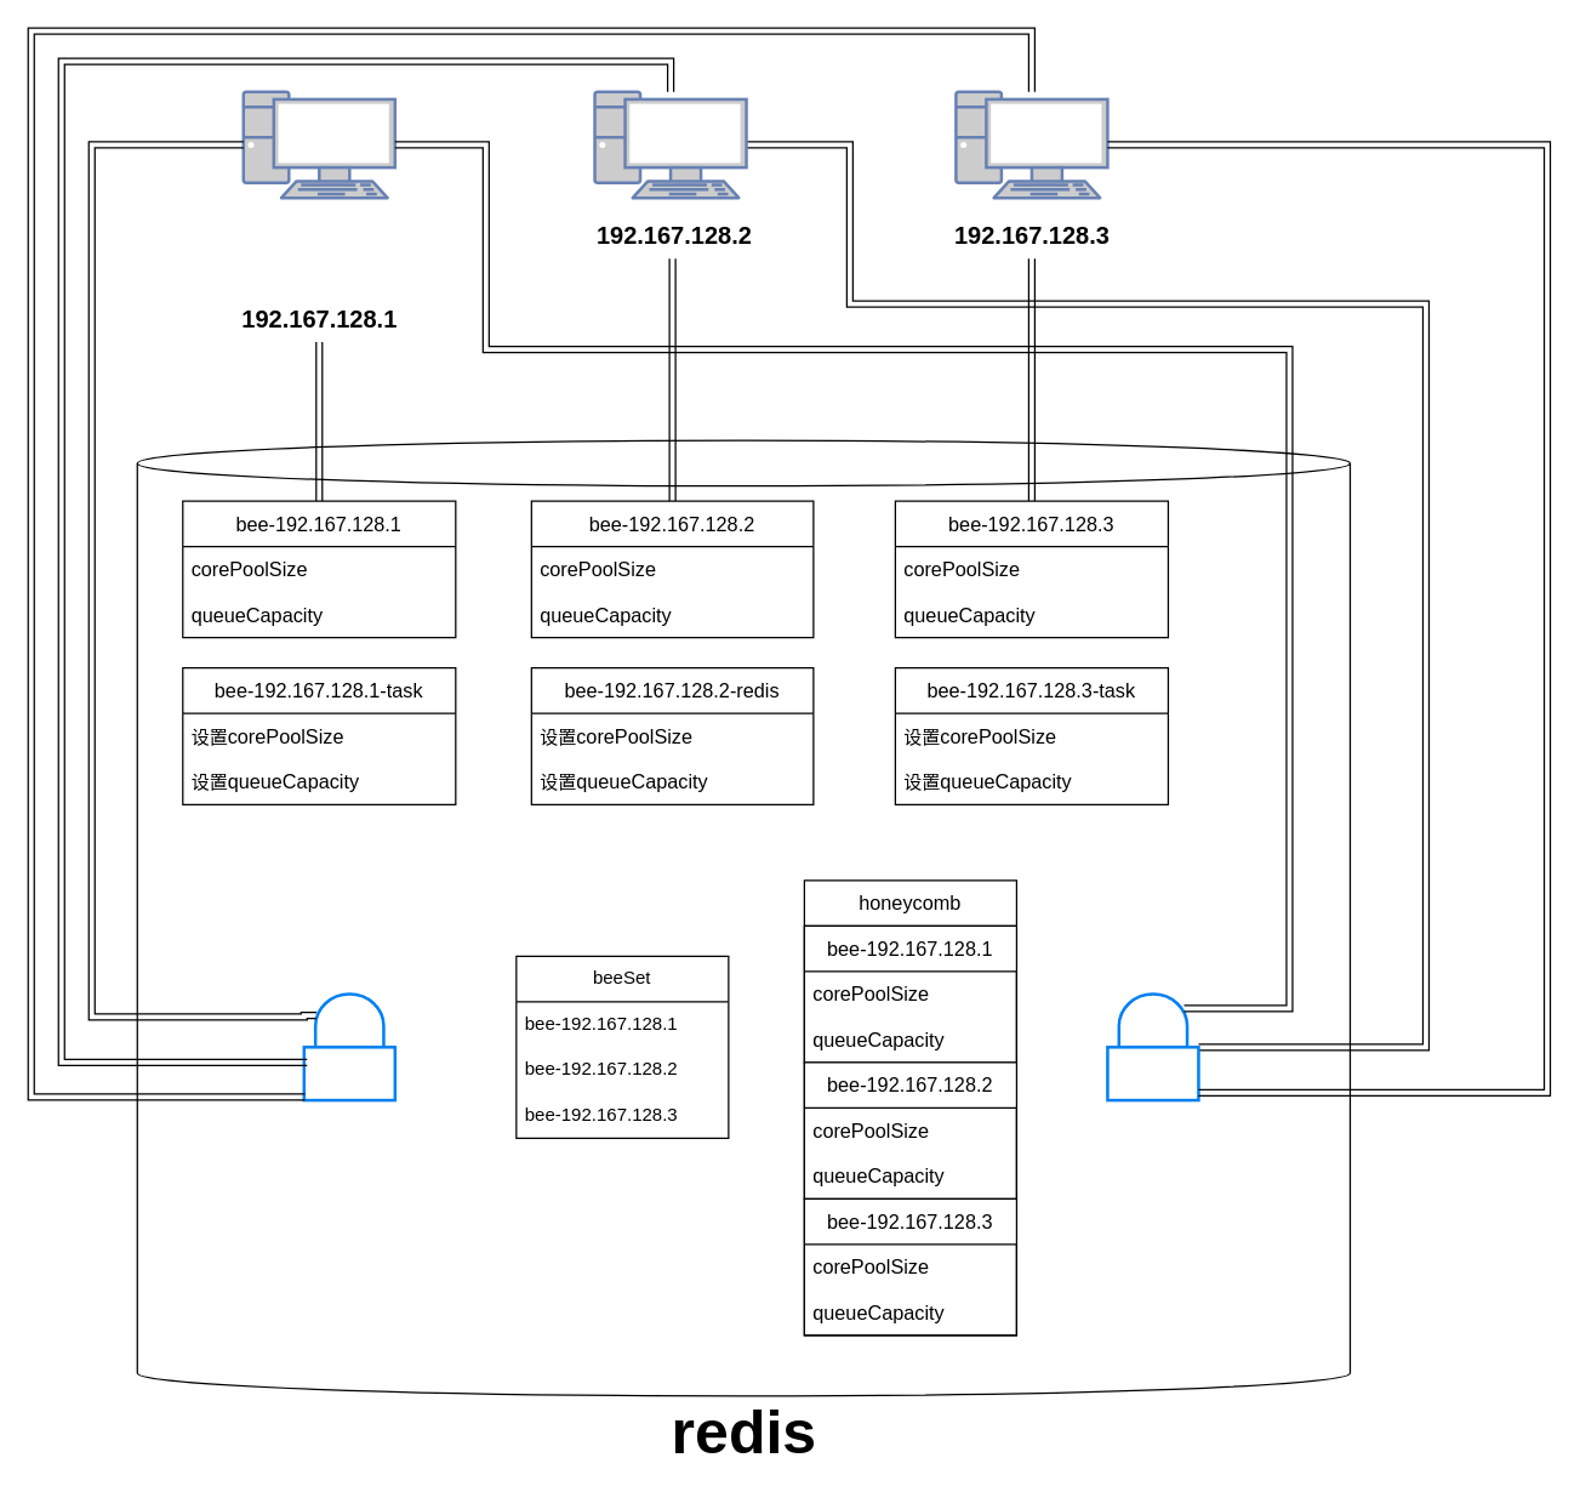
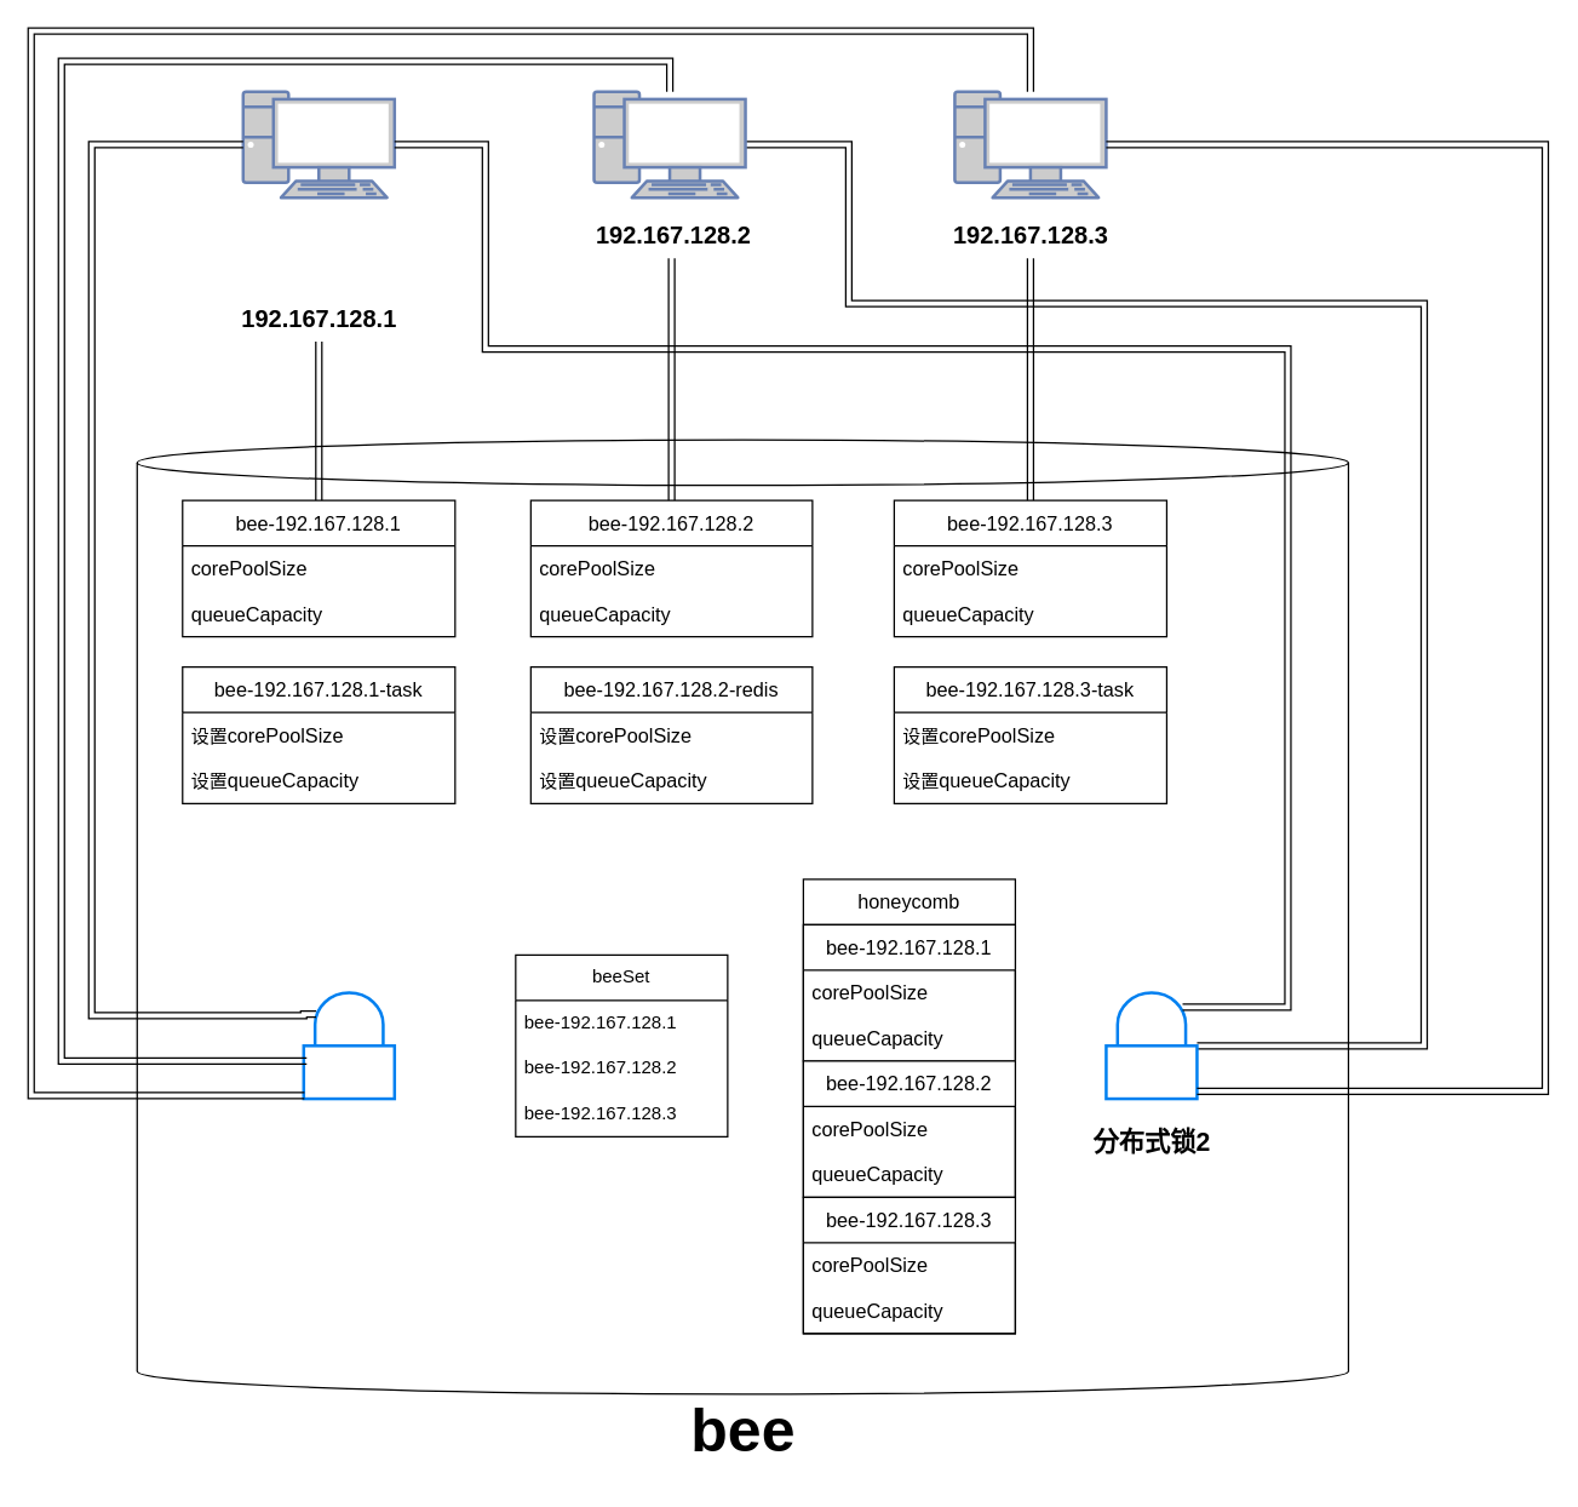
  <mxCell id="0" />
  <mxCell id="1" parent="0" />
  <mxCell id="2" value="" style="shape=cylinder3;whiteSpace=wrap;html=1;boundedLbl=1;backgroundOutline=1;size=15;" vertex="1" parent="1"><mxGeometry x="90" y="290" width="800" height="630" as="geometry" /></mxCell>
  <mxCell id="3" value="" style="fontColor=#0066CC;verticalAlign=top;verticalLabelPosition=bottom;labelPosition=center;align=center;html=1;outlineConnect=0;fillColor=#CCCCCC;strokeColor=#6881B3;gradientColor=none;gradientDirection=north;strokeWidth=2;shape=mxgraph.networks.pc;" vertex="1" parent="1"><mxGeometry x="160" y="60" width="100" height="70" as="geometry" /></mxCell>
  <mxCell id="4" style="edgeStyle=orthogonalEdgeStyle;rounded=0;orthogonalLoop=1;jettySize=auto;html=1;shape=link;" edge="1" parent="1" source="5" target="46"><mxGeometry relative="1" as="geometry"><Array as="points"><mxPoint x="560" y="95" /><mxPoint x="560" y="200" /><mxPoint x="940" y="200" /><mxPoint x="940" y="690" /></Array></mxGeometry></mxCell>
  <mxCell id="5" value="" style="fontColor=#0066CC;verticalAlign=top;verticalLabelPosition=bottom;labelPosition=center;align=center;html=1;outlineConnect=0;fillColor=#CCCCCC;strokeColor=#6881B3;gradientColor=none;gradientDirection=north;strokeWidth=2;shape=mxgraph.networks.pc;" vertex="1" parent="1"><mxGeometry x="391.75" y="60" width="100" height="70" as="geometry" /></mxCell>
  <mxCell id="6" value="" style="fontColor=#0066CC;verticalAlign=top;verticalLabelPosition=bottom;labelPosition=center;align=center;html=1;outlineConnect=0;fillColor=#CCCCCC;strokeColor=#6881B3;gradientColor=none;gradientDirection=north;strokeWidth=2;shape=mxgraph.networks.pc;" vertex="1" parent="1"><mxGeometry x="630" y="60" width="100" height="70" as="geometry" /></mxCell>
  <mxCell id="7" style="edgeStyle=orthogonalEdgeStyle;rounded=0;orthogonalLoop=1;jettySize=auto;html=1;shape=link;" edge="1" parent="1" source="8" target="27"><mxGeometry relative="1" as="geometry" /></mxCell>
  <mxCell id="8" value="&lt;font style=&quot;font-size: 16px;&quot;&gt;&lt;b&gt;192.167.128.1&lt;/b&gt;&lt;/font&gt;" style="text;html=1;align=center;verticalAlign=middle;resizable=0;points=[];autosize=1;strokeColor=none;fillColor=none;" vertex="1" parent="1"><mxGeometry x="145" y="195" width="130" height="30" as="geometry" /></mxCell>
  <mxCell id="9" style="edgeStyle=orthogonalEdgeStyle;rounded=0;orthogonalLoop=1;jettySize=auto;html=1;entryX=0.5;entryY=0;entryDx=0;entryDy=0;shape=link;" edge="1" parent="1" source="10" target="33"><mxGeometry relative="1" as="geometry" /></mxCell>
  <mxCell id="10" value="&lt;font style=&quot;font-size: 16px;&quot;&gt;&lt;b&gt;192.167.128.3&lt;/b&gt;&lt;/font&gt;" style="text;html=1;align=center;verticalAlign=middle;resizable=0;points=[];autosize=1;strokeColor=none;fillColor=none;" vertex="1" parent="1"><mxGeometry x="615" y="140" width="130" height="30" as="geometry" /></mxCell>
  <mxCell id="11" style="edgeStyle=orthogonalEdgeStyle;rounded=0;orthogonalLoop=1;jettySize=auto;html=1;entryX=0.5;entryY=0;entryDx=0;entryDy=0;shape=link;" edge="1" parent="1" source="12" target="30"><mxGeometry relative="1" as="geometry"><Array as="points"><mxPoint x="443" y="250" /><mxPoint x="443" y="250" /></Array></mxGeometry></mxCell>
  <mxCell id="12" value="&lt;font style=&quot;font-size: 16px;&quot;&gt;&lt;b&gt;192.167.128.2&lt;/b&gt;&lt;/font&gt;" style="text;html=1;align=center;verticalAlign=middle;resizable=0;points=[];autosize=1;strokeColor=none;fillColor=none;" vertex="1" parent="1"><mxGeometry x="379.25" y="140" width="130" height="30" as="geometry" /></mxCell>
  <mxCell id="13" value="beeSet" style="swimlane;fontStyle=0;childLayout=stackLayout;horizontal=1;startSize=30;horizontalStack=0;resizeParent=1;resizeParentMax=0;resizeLast=0;collapsible=1;marginBottom=0;whiteSpace=wrap;html=1;" vertex="1" parent="1"><mxGeometry x="340" y="630" width="140" height="120" as="geometry" /></mxCell>
  <mxCell id="14" value="bee-&lt;span style=&quot;text-align: center; text-wrap: nowrap;&quot;&gt;192.167.128.1&lt;/span&gt;" style="text;strokeColor=none;fillColor=none;align=left;verticalAlign=middle;spacingLeft=4;spacingRight=4;overflow=hidden;points=[[0,0.5],[1,0.5]];portConstraint=eastwest;rotatable=0;whiteSpace=wrap;html=1;" vertex="1" parent="13"><mxGeometry y="30" width="140" height="30" as="geometry" /></mxCell>
  <mxCell id="15" value="bee-&lt;span style=&quot;text-wrap: nowrap; text-align: center;&quot;&gt;192.167.128.2&lt;/span&gt;" style="text;strokeColor=none;fillColor=none;align=left;verticalAlign=middle;spacingLeft=4;spacingRight=4;overflow=hidden;points=[[0,0.5],[1,0.5]];portConstraint=eastwest;rotatable=0;whiteSpace=wrap;html=1;" vertex="1" parent="13"><mxGeometry y="60" width="140" height="30" as="geometry" /></mxCell>
  <mxCell id="16" value="bee-&lt;span style=&quot;text-wrap: nowrap; text-align: center;&quot;&gt;192.167.128.3&lt;/span&gt;" style="text;strokeColor=none;fillColor=none;align=left;verticalAlign=middle;spacingLeft=4;spacingRight=4;overflow=hidden;points=[[0,0.5],[1,0.5]];portConstraint=eastwest;rotatable=0;whiteSpace=wrap;html=1;" vertex="1" parent="13"><mxGeometry y="90" width="140" height="30" as="geometry" /></mxCell>
  <mxCell id="17" value="honeycomb" style="swimlane;fontStyle=0;childLayout=stackLayout;horizontal=1;startSize=30;horizontalStack=0;resizeParent=1;resizeParentMax=0;resizeLast=0;collapsible=1;marginBottom=0;whiteSpace=wrap;fontSize=13;textShadow=0;" vertex="1" parent="1"><mxGeometry x="530" y="580" width="140" height="300" as="geometry" /></mxCell>
  <mxCell id="18" value="bee-192.167.128.1" style="swimlane;fontStyle=0;childLayout=stackLayout;horizontal=1;startSize=30;horizontalStack=0;resizeParent=1;resizeParentMax=0;resizeLast=0;collapsible=1;marginBottom=0;whiteSpace=wrap;fontSize=13;textShadow=0;" vertex="1" parent="17"><mxGeometry y="30" width="140" height="90" as="geometry" /></mxCell>
  <mxCell id="19" value="corePoolSize" style="text;strokeColor=none;fillColor=none;align=left;verticalAlign=middle;spacingLeft=4;spacingRight=4;overflow=hidden;points=[[0,0.5],[1,0.5]];portConstraint=eastwest;rotatable=0;whiteSpace=wrap;fontSize=13;fontStyle=0;textShadow=0;" vertex="1" parent="18"><mxGeometry y="30" width="140" height="30" as="geometry" /></mxCell>
  <mxCell id="20" value="queueCapacity" style="text;strokeColor=none;fillColor=none;align=left;verticalAlign=middle;spacingLeft=4;spacingRight=4;overflow=hidden;points=[[0,0.5],[1,0.5]];portConstraint=eastwest;rotatable=0;whiteSpace=wrap;fontSize=13;fontStyle=0;textShadow=0;" vertex="1" parent="18"><mxGeometry y="60" width="140" height="30" as="geometry" /></mxCell>
  <mxCell id="21" value="bee-192.167.128.2" style="swimlane;fontStyle=0;childLayout=stackLayout;horizontal=1;startSize=30;horizontalStack=0;resizeParent=1;resizeParentMax=0;resizeLast=0;collapsible=1;marginBottom=0;whiteSpace=wrap;fontSize=13;textShadow=0;" vertex="1" parent="17"><mxGeometry y="120" width="140" height="90" as="geometry" /></mxCell>
  <mxCell id="22" value="corePoolSize" style="text;strokeColor=none;fillColor=none;align=left;verticalAlign=middle;spacingLeft=4;spacingRight=4;overflow=hidden;points=[[0,0.5],[1,0.5]];portConstraint=eastwest;rotatable=0;whiteSpace=wrap;fontSize=13;fontStyle=0;textShadow=0;" vertex="1" parent="21"><mxGeometry y="30" width="140" height="30" as="geometry" /></mxCell>
  <mxCell id="23" value="queueCapacity" style="text;strokeColor=none;fillColor=none;align=left;verticalAlign=middle;spacingLeft=4;spacingRight=4;overflow=hidden;points=[[0,0.5],[1,0.5]];portConstraint=eastwest;rotatable=0;whiteSpace=wrap;fontSize=13;fontStyle=0;textShadow=0;" vertex="1" parent="21"><mxGeometry y="60" width="140" height="30" as="geometry" /></mxCell>
  <mxCell id="24" value="bee-192.167.128.3" style="swimlane;fontStyle=0;childLayout=stackLayout;horizontal=1;startSize=30;horizontalStack=0;resizeParent=1;resizeParentMax=0;resizeLast=0;collapsible=1;marginBottom=0;whiteSpace=wrap;fontSize=13;textShadow=0;" vertex="1" parent="17"><mxGeometry y="210" width="140" height="90" as="geometry" /></mxCell>
  <mxCell id="25" value="corePoolSize" style="text;strokeColor=none;fillColor=none;align=left;verticalAlign=middle;spacingLeft=4;spacingRight=4;overflow=hidden;points=[[0,0.5],[1,0.5]];portConstraint=eastwest;rotatable=0;whiteSpace=wrap;fontSize=13;fontStyle=0;textShadow=0;" vertex="1" parent="24"><mxGeometry y="30" width="140" height="30" as="geometry" /></mxCell>
  <mxCell id="26" value="queueCapacity" style="text;strokeColor=none;fillColor=none;align=left;verticalAlign=middle;spacingLeft=4;spacingRight=4;overflow=hidden;points=[[0,0.5],[1,0.5]];portConstraint=eastwest;rotatable=0;whiteSpace=wrap;fontSize=13;fontStyle=0;textShadow=0;" vertex="1" parent="24"><mxGeometry y="60" width="140" height="30" as="geometry" /></mxCell>
  <mxCell id="27" value="bee-192.167.128.1" style="swimlane;fontStyle=0;childLayout=stackLayout;horizontal=1;startSize=30;horizontalStack=0;resizeParent=1;resizeParentMax=0;resizeLast=0;collapsible=1;marginBottom=0;whiteSpace=wrap;fontSize=13;textShadow=0;" vertex="1" parent="1"><mxGeometry x="120" y="330" width="180" height="90" as="geometry" /></mxCell>
  <mxCell id="28" value="corePoolSize" style="text;strokeColor=none;fillColor=none;align=left;verticalAlign=middle;spacingLeft=4;spacingRight=4;overflow=hidden;points=[[0,0.5],[1,0.5]];portConstraint=eastwest;rotatable=0;whiteSpace=wrap;fontSize=13;fontStyle=0;textShadow=0;" vertex="1" parent="27"><mxGeometry y="30" width="180" height="30" as="geometry" /></mxCell>
  <mxCell id="29" value="queueCapacity" style="text;strokeColor=none;fillColor=none;align=left;verticalAlign=middle;spacingLeft=4;spacingRight=4;overflow=hidden;points=[[0,0.5],[1,0.5]];portConstraint=eastwest;rotatable=0;whiteSpace=wrap;fontSize=13;fontStyle=0;textShadow=0;" vertex="1" parent="27"><mxGeometry y="60" width="180" height="30" as="geometry" /></mxCell>
  <mxCell id="30" value="bee-192.167.128.2" style="swimlane;fontStyle=0;childLayout=stackLayout;horizontal=1;startSize=30;horizontalStack=0;resizeParent=1;resizeParentMax=0;resizeLast=0;collapsible=1;marginBottom=0;whiteSpace=wrap;fontSize=13;textShadow=0;" vertex="1" parent="1"><mxGeometry x="350" y="330" width="186" height="90" as="geometry" /></mxCell>
  <mxCell id="31" value="corePoolSize" style="text;strokeColor=none;fillColor=none;align=left;verticalAlign=middle;spacingLeft=4;spacingRight=4;overflow=hidden;points=[[0,0.5],[1,0.5]];portConstraint=eastwest;rotatable=0;whiteSpace=wrap;fontSize=13;fontStyle=0;textShadow=0;" vertex="1" parent="30"><mxGeometry y="30" width="186" height="30" as="geometry" /></mxCell>
  <mxCell id="32" value="queueCapacity" style="text;strokeColor=none;fillColor=none;align=left;verticalAlign=middle;spacingLeft=4;spacingRight=4;overflow=hidden;points=[[0,0.5],[1,0.5]];portConstraint=eastwest;rotatable=0;whiteSpace=wrap;fontSize=13;fontStyle=0;textShadow=0;" vertex="1" parent="30"><mxGeometry y="60" width="186" height="30" as="geometry" /></mxCell>
  <mxCell id="33" value="bee-192.167.128.3" style="swimlane;fontStyle=0;childLayout=stackLayout;horizontal=1;startSize=30;horizontalStack=0;resizeParent=1;resizeParentMax=0;resizeLast=0;collapsible=1;marginBottom=0;whiteSpace=wrap;fontSize=13;textShadow=0;" vertex="1" parent="1"><mxGeometry x="590" y="330" width="180" height="90" as="geometry" /></mxCell>
  <mxCell id="34" value="corePoolSize" style="text;strokeColor=none;fillColor=none;align=left;verticalAlign=middle;spacingLeft=4;spacingRight=4;overflow=hidden;points=[[0,0.5],[1,0.5]];portConstraint=eastwest;rotatable=0;whiteSpace=wrap;fontSize=13;fontStyle=0;textShadow=0;" vertex="1" parent="33"><mxGeometry y="30" width="180" height="30" as="geometry" /></mxCell>
  <mxCell id="35" value="queueCapacity" style="text;strokeColor=none;fillColor=none;align=left;verticalAlign=middle;spacingLeft=4;spacingRight=4;overflow=hidden;points=[[0,0.5],[1,0.5]];portConstraint=eastwest;rotatable=0;whiteSpace=wrap;fontSize=13;fontStyle=0;textShadow=0;" vertex="1" parent="33"><mxGeometry y="60" width="180" height="30" as="geometry" /></mxCell>
  <mxCell id="36" value="&lt;span style=&quot;font-size: 13px;&quot;&gt;bee-192.167.128.3-task&lt;/span&gt;" style="swimlane;fontStyle=0;childLayout=stackLayout;horizontal=1;startSize=30;horizontalStack=0;resizeParent=1;resizeParentMax=0;resizeLast=0;collapsible=1;marginBottom=0;whiteSpace=wrap;html=1;" vertex="1" parent="1"><mxGeometry x="590" y="440" width="180" height="90" as="geometry" /></mxCell>
  <mxCell id="37" value="设置&lt;span style=&quot;font-size: 13px;&quot;&gt;corePoolSize&lt;/span&gt;" style="text;strokeColor=none;fillColor=none;align=left;verticalAlign=middle;spacingLeft=4;spacingRight=4;overflow=hidden;points=[[0,0.5],[1,0.5]];portConstraint=eastwest;rotatable=0;whiteSpace=wrap;html=1;" vertex="1" parent="36"><mxGeometry y="30" width="180" height="30" as="geometry" /></mxCell>
  <mxCell id="38" value="设置&lt;span style=&quot;font-size: 13px;&quot;&gt;queueCapacity&lt;/span&gt;" style="text;strokeColor=none;fillColor=none;align=left;verticalAlign=middle;spacingLeft=4;spacingRight=4;overflow=hidden;points=[[0,0.5],[1,0.5]];portConstraint=eastwest;rotatable=0;whiteSpace=wrap;html=1;" vertex="1" parent="36"><mxGeometry y="60" width="180" height="30" as="geometry" /></mxCell>
  <mxCell id="39" value="&lt;span style=&quot;font-size: 13px;&quot;&gt;bee-192.167.128.1-task&lt;/span&gt;" style="swimlane;fontStyle=0;childLayout=stackLayout;horizontal=1;startSize=30;horizontalStack=0;resizeParent=1;resizeParentMax=0;resizeLast=0;collapsible=1;marginBottom=0;whiteSpace=wrap;html=1;" vertex="1" parent="1"><mxGeometry x="120" y="440" width="180" height="90" as="geometry" /></mxCell>
  <mxCell id="40" value="设置&lt;span style=&quot;font-size: 13px;&quot;&gt;corePoolSize&lt;/span&gt;" style="text;strokeColor=none;fillColor=none;align=left;verticalAlign=middle;spacingLeft=4;spacingRight=4;overflow=hidden;points=[[0,0.5],[1,0.5]];portConstraint=eastwest;rotatable=0;whiteSpace=wrap;html=1;" vertex="1" parent="39"><mxGeometry y="30" width="180" height="30" as="geometry" /></mxCell>
  <mxCell id="41" value="设置&lt;span style=&quot;font-size: 13px;&quot;&gt;queueCapacity&lt;/span&gt;" style="text;strokeColor=none;fillColor=none;align=left;verticalAlign=middle;spacingLeft=4;spacingRight=4;overflow=hidden;points=[[0,0.5],[1,0.5]];portConstraint=eastwest;rotatable=0;whiteSpace=wrap;html=1;" vertex="1" parent="39"><mxGeometry y="60" width="180" height="30" as="geometry" /></mxCell>
  <mxCell id="42" value="&lt;span style=&quot;font-size: 13px;&quot;&gt;bee-192.167.128.2-redis&lt;/span&gt;" style="swimlane;fontStyle=0;childLayout=stackLayout;horizontal=1;startSize=30;horizontalStack=0;resizeParent=1;resizeParentMax=0;resizeLast=0;collapsible=1;marginBottom=0;whiteSpace=wrap;html=1;" vertex="1" parent="1"><mxGeometry x="350" y="440" width="186" height="90" as="geometry" /></mxCell>
  <mxCell id="43" value="设置&lt;span style=&quot;font-size: 13px;&quot;&gt;corePoolSize&lt;/span&gt;" style="text;strokeColor=none;fillColor=none;align=left;verticalAlign=middle;spacingLeft=4;spacingRight=4;overflow=hidden;points=[[0,0.5],[1,0.5]];portConstraint=eastwest;rotatable=0;whiteSpace=wrap;html=1;" vertex="1" parent="42"><mxGeometry y="30" width="186" height="30" as="geometry" /></mxCell>
  <mxCell id="44" value="设置&lt;span style=&quot;font-size: 13px;&quot;&gt;queueCapacity&lt;/span&gt;" style="text;strokeColor=none;fillColor=none;align=left;verticalAlign=middle;spacingLeft=4;spacingRight=4;overflow=hidden;points=[[0,0.5],[1,0.5]];portConstraint=eastwest;rotatable=0;whiteSpace=wrap;html=1;" vertex="1" parent="42"><mxGeometry y="60" width="186" height="30" as="geometry" /></mxCell>
- <mxCell id="45" value="&lt;font style=&quot;font-size: 40px;&quot;&gt;&lt;b&gt;redis&lt;/b&gt;&lt;/font&gt;" style="text;html=1;align=center;verticalAlign=middle;resizable=0;points=[];autosize=1;strokeColor=none;fillColor=none;" vertex="1" parent="1"><mxGeometry x="430" y="913" width="120" height="60" as="geometry" /></mxCell>
+ <mxCell id="45" value="&lt;font style=&quot;font-size: 40px;&quot;&gt;&lt;b&gt;bee&lt;/b&gt;&lt;/font&gt;" style="text;html=1;align=center;verticalAlign=middle;resizable=0;points=[];autosize=1;strokeColor=none;fillColor=none;" vertex="1" parent="1"><mxGeometry x="430" y="913" width="120" height="60" as="geometry" /></mxCell>
  <mxCell id="46" value="" style="html=1;verticalLabelPosition=bottom;align=center;labelBackgroundColor=#ffffff;verticalAlign=top;strokeWidth=2;strokeColor=#0080F0;shadow=0;dashed=0;shape=mxgraph.ios7.icons.locked;" vertex="1" parent="1"><mxGeometry x="730" y="655" width="60" height="70" as="geometry" /></mxCell>
  <mxCell id="47" value="" style="html=1;verticalLabelPosition=bottom;align=center;labelBackgroundColor=#ffffff;verticalAlign=top;strokeWidth=2;strokeColor=#0080F0;shadow=0;dashed=0;shape=mxgraph.ios7.icons.locked;" vertex="1" parent="1"><mxGeometry x="200" y="655" width="60" height="70" as="geometry" /></mxCell>
  <mxCell id="48" style="edgeStyle=orthogonalEdgeStyle;rounded=0;orthogonalLoop=1;jettySize=auto;html=1;entryX=0.136;entryY=0.2;entryDx=0;entryDy=0;entryPerimeter=0;shape=link;" edge="1" parent="1" source="3" target="47"><mxGeometry relative="1" as="geometry"><Array as="points"><mxPoint x="60" y="95" /><mxPoint x="60" y="670" /><mxPoint x="200" y="670" /></Array></mxGeometry></mxCell>
  <mxCell id="49" style="edgeStyle=orthogonalEdgeStyle;rounded=0;orthogonalLoop=1;jettySize=auto;html=1;shape=link;" edge="1" parent="1" source="5"><mxGeometry relative="1" as="geometry"><mxPoint x="202" y="700" as="targetPoint" /><Array as="points"><mxPoint x="442" y="40" /><mxPoint x="40" y="40" /><mxPoint x="40" y="700" /><mxPoint x="202" y="700" /></Array></mxGeometry></mxCell>
  <mxCell id="50" style="edgeStyle=orthogonalEdgeStyle;rounded=0;orthogonalLoop=1;jettySize=auto;html=1;entryX=0.008;entryY=0.969;entryDx=0;entryDy=0;entryPerimeter=0;shape=link;" edge="1" parent="1" source="6" target="47"><mxGeometry relative="1" as="geometry"><Array as="points"><mxPoint x="680" y="20" /><mxPoint x="20" y="20" /><mxPoint x="20" y="723" /></Array></mxGeometry></mxCell>
  <mxCell id="51" style="edgeStyle=orthogonalEdgeStyle;rounded=0;orthogonalLoop=1;jettySize=auto;html=1;shape=link;" edge="1" parent="1" source="6" target="46"><mxGeometry relative="1" as="geometry"><Array as="points"><mxPoint x="1020" y="95" /><mxPoint x="1020" y="720" /></Array></mxGeometry></mxCell>
  <mxCell id="52" style="edgeStyle=orthogonalEdgeStyle;rounded=0;orthogonalLoop=1;jettySize=auto;html=1;entryX=0.841;entryY=0.134;entryDx=0;entryDy=0;entryPerimeter=0;shape=link;" edge="1" parent="1" source="3" target="46"><mxGeometry relative="1" as="geometry"><Array as="points"><mxPoint x="320" y="95" /><mxPoint x="320" y="230" /><mxPoint x="850" y="230" /><mxPoint x="850" y="664" /></Array></mxGeometry></mxCell>
+ <mxCell id="53" value="&lt;font style=&quot;font-size: 17px;&quot;&gt;&lt;b&gt;分布式锁2&lt;/b&gt;&lt;/font&gt;" style="text;html=1;align=center;verticalAlign=middle;resizable=0;points=[];autosize=1;strokeColor=none;fillColor=none;" vertex="1" parent="1"><mxGeometry x="710" y="740" width="100" height="30" as="geometry" /></mxCell>
